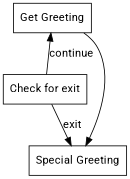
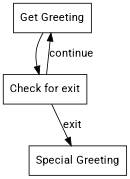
  strict digraph {
    fontname=Roboto
    node [fontname=Roboto shape=box]
    edge [fontname=Roboto]
    n1 [label="Get Greeting" type=get_directive]
    n2 [branch=matcher label="Check for exit" type=matcher]
    n3 [label="Special Greeting" type=exit]
-   n1 -> n3
+   n1 -> n2
    n2 -> n1 [label=continue value=continue]
    n2 -> n3 [label=exit value=exit]
  }
